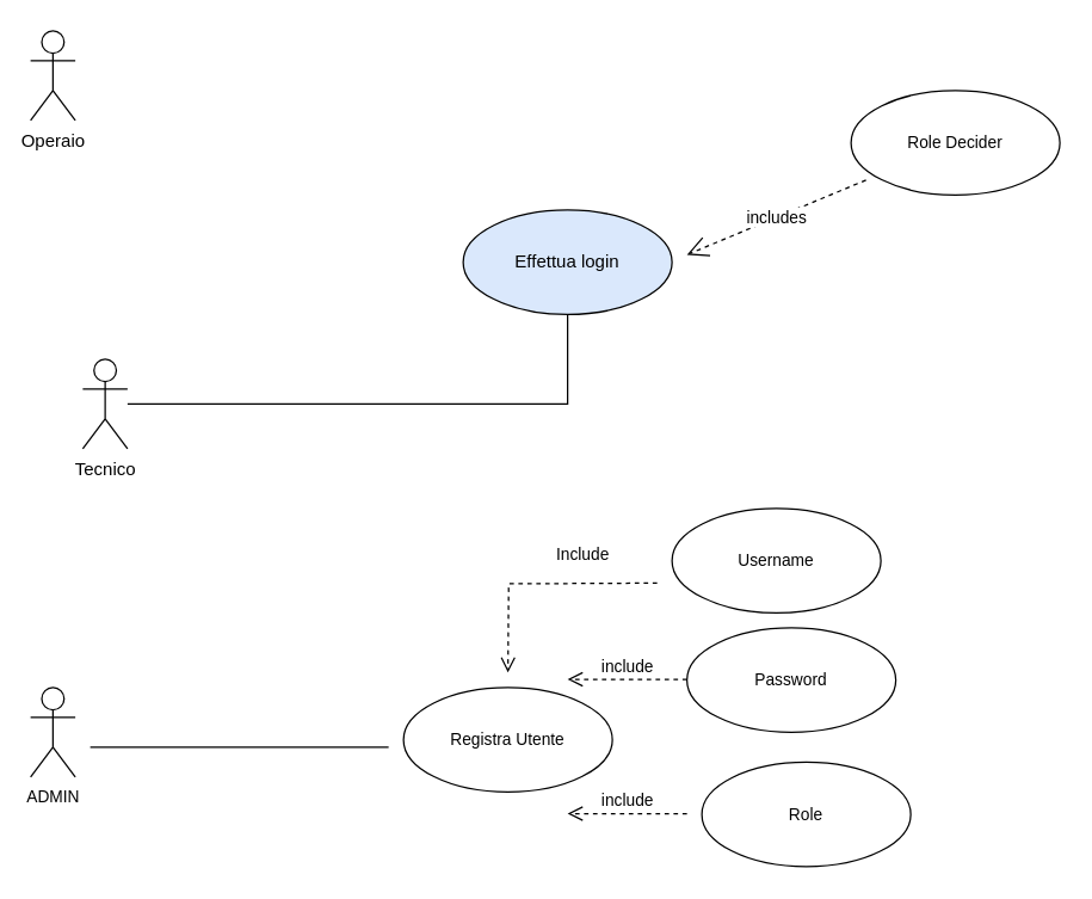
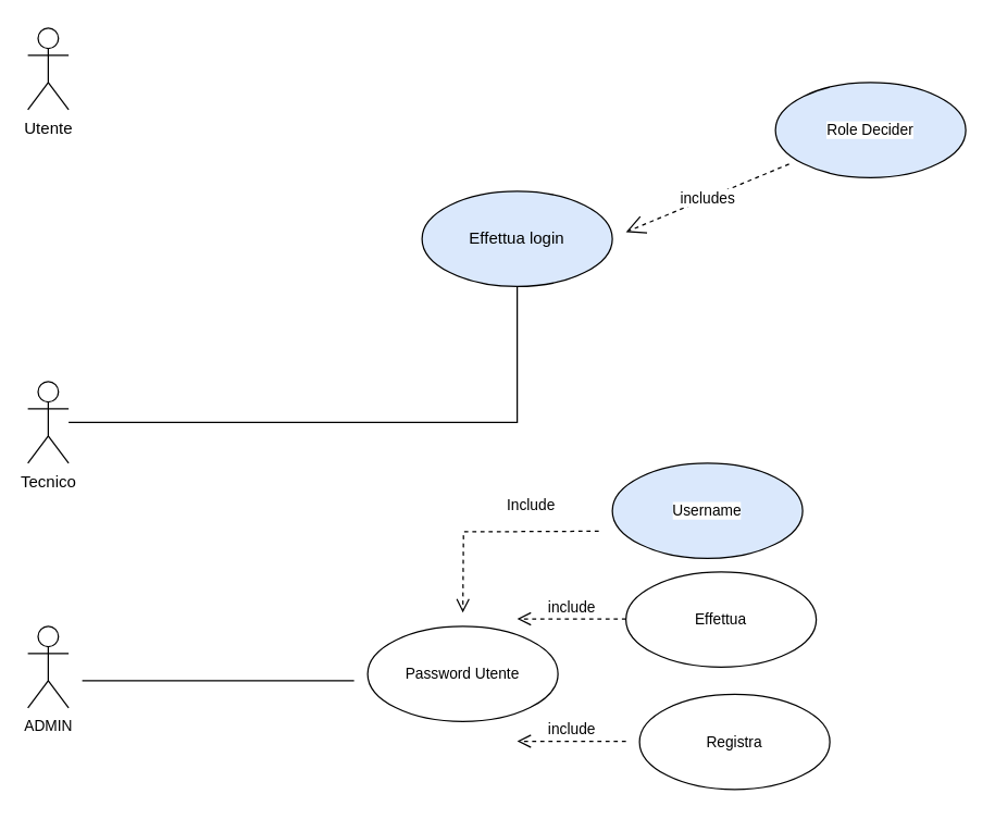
  <mxCell id="0" />
  <mxCell id="1" parent="0" />
- <mxCell id="2" value="Operaio" style="shape=umlActor;verticalLabelPosition=bottom;verticalAlign=top;html=1;outlineConnect=0;" parent="1" vertex="1"><mxGeometry x="20" y="20" width="30" height="60" as="geometry" /></mxCell>
+ <mxCell id="2" value="Utente" style="shape=umlActor;verticalLabelPosition=bottom;verticalAlign=top;html=1;outlineConnect=0;" parent="1" vertex="1"><mxGeometry x="20" y="20" width="30" height="60" as="geometry" /></mxCell>
  <mxCell id="3" value="Effettua login" style="ellipse;whiteSpace=wrap;html=1;fillColor=#dae8fc;" parent="1" vertex="1"><mxGeometry x="310" y="140" width="140" height="70" as="geometry" /></mxCell>
  <mxCell id="4" value="&lt;div&gt;&lt;div&gt;includes&lt;/div&gt;&lt;/div&gt;" style="endArrow=open;endSize=12;dashed=1;html=1;rounded=0;" parent="1" edge="1"><mxGeometry width="160" relative="1" as="geometry"><mxPoint x="580" y="120" as="sourcePoint" /><mxPoint x="460" y="170" as="targetPoint" /></mxGeometry></mxCell>
  <mxCell id="5" style="edgeStyle=orthogonalEdgeStyle;shape=connector;rounded=0;orthogonalLoop=1;jettySize=auto;html=1;strokeColor=default;align=center;verticalAlign=middle;fontFamily=Helvetica;fontSize=11;fontColor=default;labelBackgroundColor=default;endArrow=none;endFill=0;entryX=0.5;entryY=1;entryDx=0;entryDy=0;" parent="1" source="6" edge="1" target="3"><mxGeometry relative="1" as="geometry"><mxPoint x="370" y="230" as="targetPoint" /></mxGeometry></mxCell>
- <mxCell id="6" value="&lt;div&gt;&lt;span style=&quot;background-color: initial;&quot;&gt;Tecnico&lt;/span&gt;&lt;/div&gt;" style="shape=umlActor;verticalLabelPosition=bottom;verticalAlign=top;html=1;outlineConnect=0;" parent="1" vertex="1"><mxGeometry x="55" y="240" width="30" height="60" as="geometry" /></mxCell>
- <mxCell id="7" value="Role Decider" style="ellipse;whiteSpace=wrap;html=1;fontFamily=Helvetica;fontSize=11;fontColor=default;labelBackgroundColor=default;" parent="1" vertex="1"><mxGeometry x="570" y="60" width="140" height="70" as="geometry" /></mxCell>
+ <mxCell id="6" value="&lt;div&gt;&lt;span style=&quot;background-color: initial;&quot;&gt;Tecnico&lt;/span&gt;&lt;/div&gt;" style="shape=umlActor;verticalLabelPosition=bottom;verticalAlign=top;html=1;outlineConnect=0;" parent="1" vertex="1"><mxGeometry x="20" y="280" width="30" height="60" as="geometry" /></mxCell>
+ <mxCell id="7" value="Role Decider" style="ellipse;whiteSpace=wrap;html=1;fontFamily=Helvetica;fontSize=11;fontColor=default;labelBackgroundColor=default;fillColor=#dae8fc;" parent="1" vertex="1"><mxGeometry x="570" y="60" width="140" height="70" as="geometry" /></mxCell>
  <mxCell id="8" style="edgeStyle=orthogonalEdgeStyle;shape=connector;rounded=0;orthogonalLoop=1;jettySize=auto;html=1;strokeColor=default;align=center;verticalAlign=middle;fontFamily=Helvetica;fontSize=11;fontColor=default;labelBackgroundColor=default;endArrow=none;endFill=0;" parent="1" edge="1"><mxGeometry relative="1" as="geometry"><mxPoint x="260" y="500" as="targetPoint" /><mxPoint x="60" y="500" as="sourcePoint" /></mxGeometry></mxCell>
  <mxCell id="9" value="ADMIN" style="shape=umlActor;verticalLabelPosition=bottom;verticalAlign=top;html=1;fontFamily=Helvetica;fontSize=11;fontColor=default;labelBackgroundColor=default;" parent="1" vertex="1"><mxGeometry x="20" y="460" width="30" height="60" as="geometry" /></mxCell>
- <mxCell id="10" value="Registra Utente" style="ellipse;whiteSpace=wrap;html=1;fontFamily=Helvetica;fontSize=11;fontColor=default;labelBackgroundColor=default;" parent="1" vertex="1"><mxGeometry x="270" y="460" width="140" height="70" as="geometry" /></mxCell>
+ <mxCell id="10" value="Password Utente" style="ellipse;whiteSpace=wrap;html=1;fontFamily=Helvetica;fontSize=11;fontColor=default;labelBackgroundColor=default;" parent="1" vertex="1"><mxGeometry x="270" y="460" width="140" height="70" as="geometry" /></mxCell>
  <mxCell id="11" value="include" style="html=1;verticalAlign=bottom;endArrow=open;dashed=1;endSize=8;curved=0;rounded=0;strokeColor=default;align=center;fontFamily=Helvetica;fontSize=11;fontColor=default;labelBackgroundColor=default;edgeStyle=orthogonalEdgeStyle;" parent="1" edge="1"><mxGeometry relative="1" as="geometry"><mxPoint x="460" y="454.5" as="sourcePoint" /><mxPoint x="380" y="454.5" as="targetPoint" /></mxGeometry></mxCell>
  <mxCell id="12" value="include" style="html=1;verticalAlign=bottom;endArrow=open;dashed=1;endSize=8;curved=0;rounded=0;strokeColor=default;align=center;fontFamily=Helvetica;fontSize=11;fontColor=default;labelBackgroundColor=default;edgeStyle=orthogonalEdgeStyle;" parent="1" edge="1"><mxGeometry relative="1" as="geometry"><mxPoint x="460" y="544.5" as="sourcePoint" /><mxPoint x="380" y="544.5" as="targetPoint" /></mxGeometry></mxCell>
  <mxCell id="13" value="Include" style="html=1;verticalAlign=bottom;endArrow=open;dashed=1;endSize=8;curved=0;rounded=0;strokeColor=default;align=center;fontFamily=Helvetica;fontSize=11;fontColor=default;labelBackgroundColor=default;edgeStyle=orthogonalEdgeStyle;" parent="1" edge="1"><mxGeometry x="-0.372" y="-10" relative="1" as="geometry"><mxPoint x="440" y="390" as="sourcePoint" /><mxPoint x="340" y="450" as="targetPoint" /><mxPoint as="offset" /></mxGeometry></mxCell>
- <mxCell id="14" value="Role" style="ellipse;whiteSpace=wrap;html=1;fontFamily=Helvetica;fontSize=11;fontColor=default;labelBackgroundColor=default;" parent="1" vertex="1"><mxGeometry x="470" y="510" width="140" height="70" as="geometry" /></mxCell>
- <mxCell id="15" value="Password" style="ellipse;whiteSpace=wrap;html=1;fontFamily=Helvetica;fontSize=11;fontColor=default;labelBackgroundColor=default;" parent="1" vertex="1"><mxGeometry x="460" y="420" width="140" height="70" as="geometry" /></mxCell>
- <mxCell id="16" value="Username" style="ellipse;whiteSpace=wrap;html=1;fontFamily=Helvetica;fontSize=11;fontColor=default;labelBackgroundColor=default;" parent="1" vertex="1"><mxGeometry x="450" y="340" width="140" height="70" as="geometry" /></mxCell>
+ <mxCell id="14" value="Registra" style="ellipse;whiteSpace=wrap;html=1;fontFamily=Helvetica;fontSize=11;fontColor=default;labelBackgroundColor=default;" parent="1" vertex="1"><mxGeometry x="470" y="510" width="140" height="70" as="geometry" /></mxCell>
+ <mxCell id="15" value="Effettua" style="ellipse;whiteSpace=wrap;html=1;fontFamily=Helvetica;fontSize=11;fontColor=default;labelBackgroundColor=default;" parent="1" vertex="1"><mxGeometry x="460" y="420" width="140" height="70" as="geometry" /></mxCell>
+ <mxCell id="16" value="Username" style="ellipse;whiteSpace=wrap;html=1;fontFamily=Helvetica;fontSize=11;fontColor=default;labelBackgroundColor=default;fillColor=#dae8fc;" parent="1" vertex="1"><mxGeometry x="450" y="340" width="140" height="70" as="geometry" /></mxCell>
